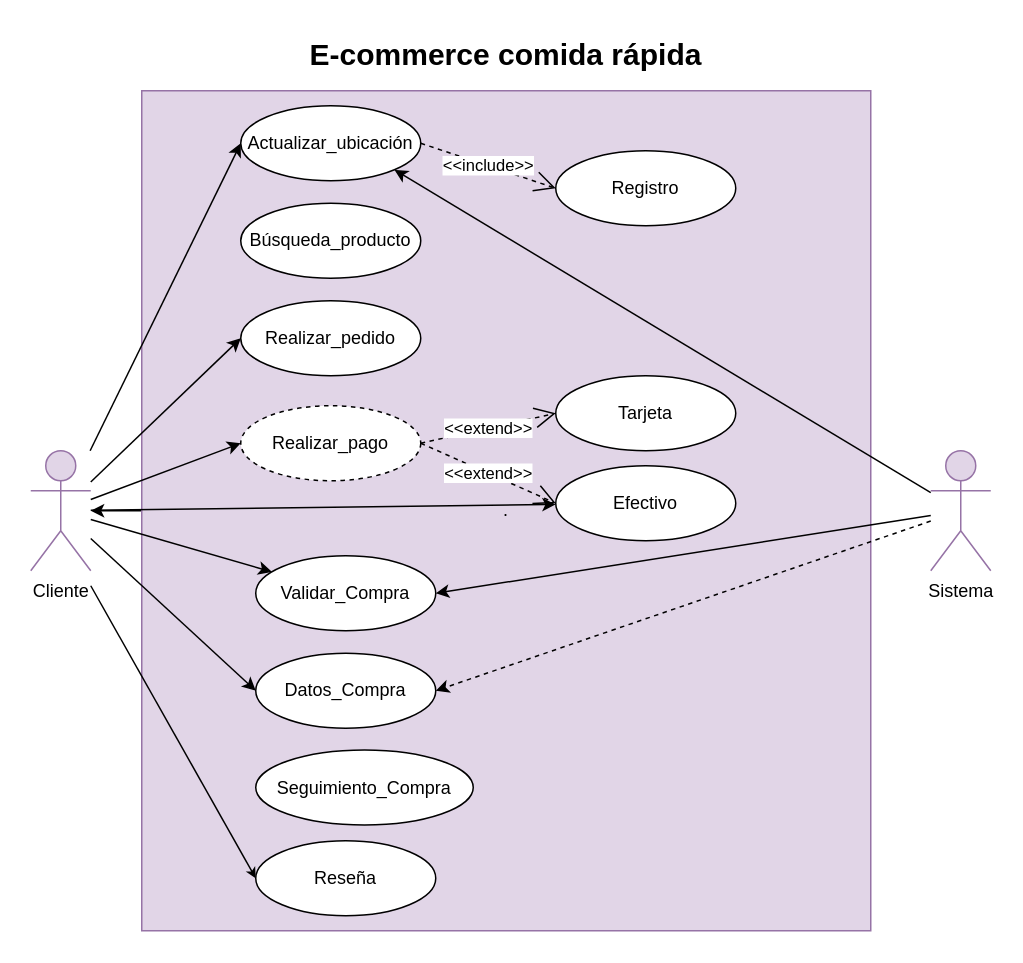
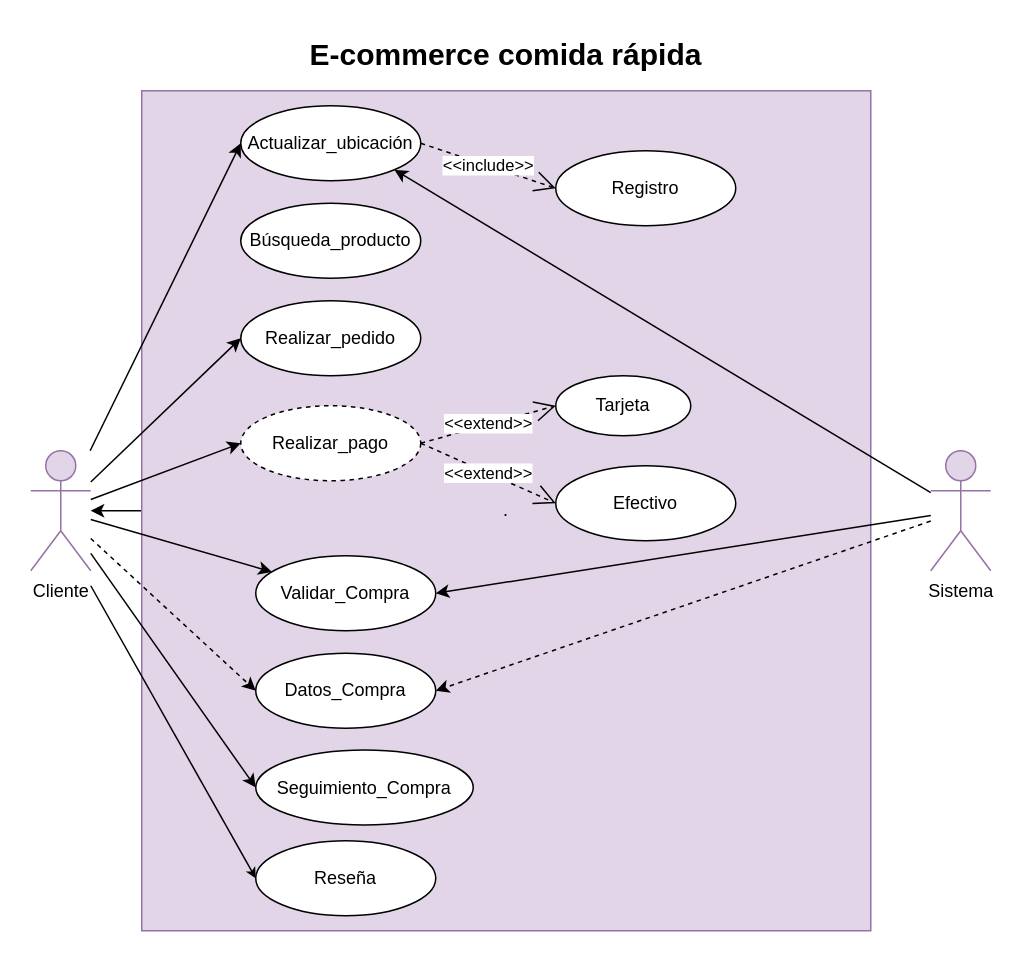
  <mxCell id="0" />
  <mxCell id="1" parent="0" />
  <mxCell id="2" value="Cliente" style="shape=umlActor;verticalLabelPosition=bottom;verticalAlign=top;html=1;outlineConnect=0;rounded=0;fillColor=#e1d5e7;strokeColor=#9673a6;" parent="1" vertex="1"><mxGeometry x="20" y="300" width="40" height="80" as="geometry" /></mxCell>
  <mxCell id="3" value="" style="edgeStyle=orthogonalEdgeStyle;orthogonalLoop=1;jettySize=auto;html=1;" parent="1" source="4" target="2" edge="1"><mxGeometry relative="1" as="geometry" /></mxCell>
  <mxCell id="4" value="." style="rounded=0;whiteSpace=wrap;html=1;fillColor=#e1d5e7;strokeColor=#9673a6;" parent="1" vertex="1"><mxGeometry x="94" y="60" width="486" height="560" as="geometry" /></mxCell>
  <mxCell id="5" value="E-commerce&amp;nbsp;&lt;span style=&quot;background-color: transparent; color: light-dark(rgb(0, 0, 0), rgb(255, 255, 255));&quot;&gt;comida rápida&lt;/span&gt;" style="text;html=1;align=center;verticalAlign=middle;whiteSpace=wrap;rounded=0;fontStyle=1;fontSize=20;" parent="1" vertex="1"><mxGeometry x="184.25" y="20" width="305.5" height="30" as="geometry" /></mxCell>
  <mxCell id="6" value="Actualizar_ubicación" style="ellipse;whiteSpace=wrap;html=1;rounded=0;" parent="1" vertex="1"><mxGeometry x="160" y="70" width="120" height="50" as="geometry" /></mxCell>
  <mxCell id="7" value="Registro" style="ellipse;whiteSpace=wrap;html=1;rounded=0;" parent="1" vertex="1"><mxGeometry x="370" y="100" width="120" height="50" as="geometry" /></mxCell>
  <mxCell id="8" value="Búsqueda_producto" style="ellipse;whiteSpace=wrap;html=1;rounded=0;" parent="1" vertex="1"><mxGeometry x="160" y="135" width="120" height="50" as="geometry" /></mxCell>
  <mxCell id="9" value="Realizar_pedido" style="ellipse;whiteSpace=wrap;html=1;rounded=0;" parent="1" vertex="1"><mxGeometry x="160" y="200" width="120" height="50" as="geometry" /></mxCell>
  <mxCell id="10" value="Realizar_pago" style="ellipse;whiteSpace=wrap;html=1;rounded=0;dashed=1;" parent="1" vertex="1"><mxGeometry x="160" y="270" width="120" height="50" as="geometry" /></mxCell>
  <mxCell id="11" value="Validar_Compra" style="ellipse;whiteSpace=wrap;html=1;rounded=0;" parent="1" vertex="1"><mxGeometry x="170" y="370" width="120" height="50" as="geometry" /></mxCell>
  <mxCell id="12" value="&amp;lt;&amp;lt;include&amp;gt;&amp;gt;" style="endArrow=open;endSize=12;dashed=1;html=1;rounded=0;exitX=1;exitY=0.5;exitDx=0;exitDy=0;entryX=0;entryY=0.5;entryDx=0;entryDy=0;" parent="1" source="6" target="7" edge="1"><mxGeometry width="160" relative="1" as="geometry"><mxPoint x="270" y="280" as="sourcePoint" /><mxPoint x="430" y="280" as="targetPoint" /></mxGeometry></mxCell>
- <mxCell id="13" value="Tarjeta" style="ellipse;whiteSpace=wrap;html=1;rounded=0;" parent="1" vertex="1"><mxGeometry x="370" y="250" width="120" height="50" as="geometry" /></mxCell>
+ <mxCell id="13" value="Tarjeta" style="ellipse;whiteSpace=wrap;html=1;rounded=0;" parent="1" vertex="1"><mxGeometry x="370" y="250" width="90" height="40" as="geometry" /></mxCell>
  <mxCell id="14" value="Efectivo" style="ellipse;whiteSpace=wrap;html=1;rounded=0;" parent="1" vertex="1"><mxGeometry x="370" y="310" width="120" height="50" as="geometry" /></mxCell>
  <mxCell id="15" value="&amp;lt;&amp;lt;extend&amp;gt;&amp;gt;" style="endArrow=open;endSize=12;dashed=1;html=1;rounded=0;exitX=1;exitY=0.5;exitDx=0;exitDy=0;entryX=0;entryY=0.5;entryDx=0;entryDy=0;" parent="1" source="10" target="13" edge="1"><mxGeometry width="160" relative="1" as="geometry"><mxPoint x="290" y="136" as="sourcePoint" /><mxPoint x="380" y="166" as="targetPoint" /></mxGeometry></mxCell>
  <mxCell id="16" value="&amp;lt;&amp;lt;extend&amp;gt;&amp;gt;" style="endArrow=open;endSize=12;dashed=1;html=1;rounded=0;exitX=1;exitY=0.5;exitDx=0;exitDy=0;entryX=0;entryY=0.5;entryDx=0;entryDy=0;" parent="1" source="10" target="14" edge="1"><mxGeometry width="160" relative="1" as="geometry"><mxPoint x="290" y="305" as="sourcePoint" /><mxPoint x="380" y="255" as="targetPoint" /></mxGeometry></mxCell>
  <mxCell id="17" value="Datos_Compra" style="ellipse;whiteSpace=wrap;html=1;rounded=0;" parent="1" vertex="1"><mxGeometry x="170" y="435" width="120" height="50" as="geometry" /></mxCell>
  <mxCell id="18" value="Seguimiento_Compra" style="ellipse;whiteSpace=wrap;html=1;rounded=0;" parent="1" vertex="1"><mxGeometry x="170" y="499.5" width="145" height="50" as="geometry" /></mxCell>
  <mxCell id="19" value="Reseña" style="ellipse;whiteSpace=wrap;html=1;rounded=0;" parent="1" vertex="1"><mxGeometry x="170" y="560" width="120" height="50" as="geometry" /></mxCell>
  <mxCell id="20" value="Sistema" style="shape=umlActor;verticalLabelPosition=bottom;verticalAlign=top;html=1;outlineConnect=0;rounded=0;fillColor=#e1d5e7;strokeColor=#9673a6;" parent="1" vertex="1"><mxGeometry x="620" y="300" width="40" height="80" as="geometry" /></mxCell>
  <mxCell id="21" value="" style="endArrow=classic;html=1;rounded=0;entryX=0;entryY=0.5;entryDx=0;entryDy=0;" parent="1" source="2" target="6" edge="1"><mxGeometry width="50" height="50" relative="1" as="geometry"><mxPoint x="330" y="400" as="sourcePoint" /><mxPoint x="380" y="350" as="targetPoint" /></mxGeometry></mxCell>
  <mxCell id="22" value="" style="endArrow=classic;html=1;rounded=0;" parent="1" source="2" target="11" edge="1"><mxGeometry width="50" height="50" relative="1" as="geometry"><mxPoint x="70" y="310" as="sourcePoint" /><mxPoint x="170" y="105" as="targetPoint" /></mxGeometry></mxCell>
  <mxCell id="23" value="" style="endArrow=classic;html=1;rounded=0;entryX=0;entryY=0.5;entryDx=0;entryDy=0;" parent="1" source="2" target="9" edge="1"><mxGeometry width="50" height="50" relative="1" as="geometry"><mxPoint x="70" y="320" as="sourcePoint" /><mxPoint x="170" y="170" as="targetPoint" /></mxGeometry></mxCell>
  <mxCell id="24" value="" style="endArrow=classic;html=1;rounded=0;entryX=0;entryY=0.5;entryDx=0;entryDy=0;" parent="1" source="2" target="10" edge="1"><mxGeometry width="50" height="50" relative="1" as="geometry"><mxPoint x="70" y="331" as="sourcePoint" /><mxPoint x="170" y="235" as="targetPoint" /></mxGeometry></mxCell>
- <mxCell id="25" value="" style="endArrow=classic;html=1;rounded=0;entryX=0;entryY=0.5;entryDx=0;entryDy=0;" parent="1" source="2" target="17" edge="1"><mxGeometry width="50" height="50" relative="1" as="geometry"><mxPoint x="70" y="343" as="sourcePoint" /><mxPoint x="170" y="305" as="targetPoint" /></mxGeometry></mxCell>
- <mxCell id="26" value="" style="endArrow=classic;html=1;rounded=0;" parent="1" source="2" target="14" edge="1"><mxGeometry width="50" height="50" relative="1" as="geometry"><mxPoint x="70" y="368" as="sourcePoint" /><mxPoint x="180" y="470" as="targetPoint" /></mxGeometry></mxCell>
+ <mxCell id="25" value="" style="endArrow=classic;html=1;rounded=0;entryX=0;entryY=0.5;entryDx=0;entryDy=0;dashed=1;" parent="1" source="2" target="17" edge="1"><mxGeometry width="50" height="50" relative="1" as="geometry"><mxPoint x="70" y="343" as="sourcePoint" /><mxPoint x="170" y="305" as="targetPoint" /></mxGeometry></mxCell>
+ <mxCell id="26" value="" style="endArrow=classic;html=1;rounded=0;entryX=0;entryY=0.5;entryDx=0;entryDy=0;" parent="1" source="2" target="18" edge="1"><mxGeometry width="50" height="50" relative="1" as="geometry"><mxPoint x="70" y="368" as="sourcePoint" /><mxPoint x="180" y="470" as="targetPoint" /></mxGeometry></mxCell>
  <mxCell id="27" value="" style="endArrow=classic;html=1;rounded=0;entryX=0;entryY=0.5;entryDx=0;entryDy=0;endSize=4;" parent="1" target="19" edge="1"><mxGeometry width="50" height="50" relative="1" as="geometry"><mxPoint x="60" y="390" as="sourcePoint" /><mxPoint x="180" y="535" as="targetPoint" /></mxGeometry></mxCell>
  <mxCell id="28" value="" style="endArrow=classic;html=1;rounded=0;entryX=1;entryY=1;entryDx=0;entryDy=0;" parent="1" source="20" target="6" edge="1"><mxGeometry width="50" height="50" relative="1" as="geometry"><mxPoint x="620" y="300" as="sourcePoint" /><mxPoint x="470" y="214.17" as="targetPoint" /></mxGeometry></mxCell>
  <mxCell id="29" value="" style="endArrow=classic;html=1;rounded=0;entryX=1;entryY=0.5;entryDx=0;entryDy=0;" parent="1" source="20" target="11" edge="1"><mxGeometry width="50" height="50" relative="1" as="geometry"><mxPoint x="630" y="310" as="sourcePoint" /><mxPoint x="272" y="123" as="targetPoint" /></mxGeometry></mxCell>
  <mxCell id="30" value="" style="endArrow=classic;html=1;rounded=0;entryX=1;entryY=0.5;entryDx=0;entryDy=0;dashed=1;" parent="1" source="20" target="17" edge="1"><mxGeometry width="50" height="50" relative="1" as="geometry"><mxPoint x="630" y="353" as="sourcePoint" /><mxPoint x="300" y="405" as="targetPoint" /></mxGeometry></mxCell>
